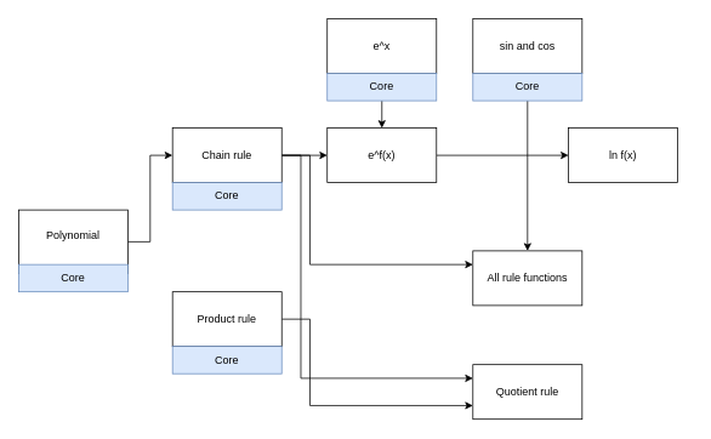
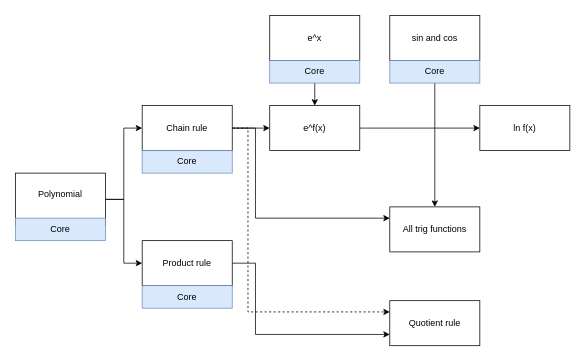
  <mxCell id="0" />
  <mxCell id="1" parent="0" />
  <mxCell id="2" style="edgeStyle=orthogonalEdgeStyle;rounded=0;orthogonalLoop=1;jettySize=auto;html=1;exitX=1;exitY=0.5;exitDx=0;exitDy=0;entryX=0;entryY=0.5;entryDx=0;entryDy=0;" edge="1" parent="1" source="4" target="20"><mxGeometry relative="1" as="geometry" /></mxCell>
+ <mxCell id="3" style="edgeStyle=orthogonalEdgeStyle;rounded=0;orthogonalLoop=1;jettySize=auto;html=1;exitX=1;exitY=0.5;exitDx=0;exitDy=0;entryX=0;entryY=0.5;entryDx=0;entryDy=0;" edge="1" parent="1" source="4" target="23"><mxGeometry relative="1" as="geometry" /></mxCell>
  <mxCell id="4" value="Polynomial&lt;br&gt;&lt;br&gt;" style="rounded=0;whiteSpace=wrap;html=1;gradientColor=none;" parent="1" vertex="1"><mxGeometry x="20" y="230" width="120" height="70" as="geometry" /></mxCell>
  <mxCell id="5" value="Core" style="rounded=0;whiteSpace=wrap;html=1;fillColor=#dae8fc;strokeColor=#6c8ebf;" parent="1" vertex="1"><mxGeometry x="20" y="290" width="120" height="30" as="geometry" /></mxCell>
  <mxCell id="6" value="sin and cos" style="rounded=0;whiteSpace=wrap;html=1;gradientColor=none;" parent="1" vertex="1"><mxGeometry x="519" y="20" width="120" height="60" as="geometry" /></mxCell>
  <mxCell id="7" style="edgeStyle=orthogonalEdgeStyle;rounded=0;orthogonalLoop=1;jettySize=auto;html=1;exitX=0.5;exitY=1;exitDx=0;exitDy=0;entryX=0.5;entryY=0;entryDx=0;entryDy=0;" edge="1" parent="1" source="8" target="13"><mxGeometry relative="1" as="geometry" /></mxCell>
  <mxCell id="8" value="Core" style="rounded=0;whiteSpace=wrap;html=1;fillColor=#dae8fc;strokeColor=#6c8ebf;" parent="1" vertex="1"><mxGeometry x="519" y="80" width="120" height="30" as="geometry" /></mxCell>
  <mxCell id="9" value="e^x" style="rounded=0;whiteSpace=wrap;html=1;gradientColor=none;" parent="1" vertex="1"><mxGeometry x="359" y="20" width="120" height="60" as="geometry" /></mxCell>
  <mxCell id="10" style="edgeStyle=orthogonalEdgeStyle;rounded=0;orthogonalLoop=1;jettySize=auto;html=1;exitX=0.5;exitY=1;exitDx=0;exitDy=0;entryX=0.5;entryY=0;entryDx=0;entryDy=0;" edge="1" parent="1" source="11" target="16"><mxGeometry relative="1" as="geometry" /></mxCell>
  <mxCell id="11" value="Core" style="rounded=0;whiteSpace=wrap;html=1;fillColor=#dae8fc;strokeColor=#6c8ebf;" parent="1" vertex="1"><mxGeometry x="359" y="80" width="120" height="30" as="geometry" /></mxCell>
- <mxCell id="12" value="ln f(x)" style="rounded=0;whiteSpace=wrap;html=1;gradientColor=none;" parent="1" vertex="1"><mxGeometry x="624" y="140" width="120" height="60" as="geometry" /></mxCell>
- <mxCell id="13" value="All rule functions" style="rounded=0;whiteSpace=wrap;html=1;gradientColor=none;" parent="1" vertex="1"><mxGeometry x="519" y="275" width="120" height="60" as="geometry" /></mxCell>
+ <mxCell id="12" value="ln f(x)" style="rounded=0;whiteSpace=wrap;html=1;gradientColor=none;" parent="1" vertex="1"><mxGeometry x="639" y="140" width="120" height="60" as="geometry" /></mxCell>
+ <mxCell id="13" value="All trig functions" style="rounded=0;whiteSpace=wrap;html=1;gradientColor=none;" parent="1" vertex="1"><mxGeometry x="519" y="275" width="120" height="60" as="geometry" /></mxCell>
  <mxCell id="14" value="Quotient rule" style="rounded=0;whiteSpace=wrap;html=1;gradientColor=none;" parent="1" vertex="1"><mxGeometry x="519" y="400" width="120" height="60" as="geometry" /></mxCell>
  <mxCell id="15" style="edgeStyle=orthogonalEdgeStyle;rounded=0;orthogonalLoop=1;jettySize=auto;html=1;exitX=1;exitY=0.5;exitDx=0;exitDy=0;entryX=0;entryY=0.5;entryDx=0;entryDy=0;" edge="1" parent="1" source="16" target="12"><mxGeometry relative="1" as="geometry" /></mxCell>
  <mxCell id="16" value="e^f(x)" style="rounded=0;whiteSpace=wrap;html=1;gradientColor=none;" vertex="1" parent="1"><mxGeometry x="359" y="140" width="120" height="60" as="geometry" /></mxCell>
  <mxCell id="17" style="edgeStyle=orthogonalEdgeStyle;rounded=0;orthogonalLoop=1;jettySize=auto;html=1;exitX=1;exitY=0.5;exitDx=0;exitDy=0;entryX=0;entryY=0.5;entryDx=0;entryDy=0;" edge="1" parent="1" source="20" target="16"><mxGeometry relative="1" as="geometry" /></mxCell>
  <mxCell id="18" style="edgeStyle=orthogonalEdgeStyle;rounded=0;orthogonalLoop=1;jettySize=auto;html=1;exitX=1;exitY=0.5;exitDx=0;exitDy=0;entryX=0;entryY=0.25;entryDx=0;entryDy=0;" edge="1" parent="1" source="20" target="13"><mxGeometry relative="1" as="geometry"><Array as="points"><mxPoint x="340" y="170" /><mxPoint x="340" y="290" /></Array></mxGeometry></mxCell>
- <mxCell id="19" style="edgeStyle=orthogonalEdgeStyle;rounded=0;orthogonalLoop=1;jettySize=auto;html=1;exitX=1;exitY=0.5;exitDx=0;exitDy=0;entryX=0;entryY=0.25;entryDx=0;entryDy=0;" edge="1" parent="1" source="20" target="14"><mxGeometry relative="1" as="geometry"><Array as="points"><mxPoint x="330" y="170" /><mxPoint x="330" y="415" /></Array></mxGeometry></mxCell>
+ <mxCell id="19" style="edgeStyle=orthogonalEdgeStyle;rounded=0;orthogonalLoop=1;jettySize=auto;html=1;exitX=1;exitY=0.5;exitDx=0;exitDy=0;entryX=0;entryY=0.25;entryDx=0;entryDy=0;dashed=1;" edge="1" parent="1" source="20" target="14"><mxGeometry relative="1" as="geometry"><Array as="points"><mxPoint x="330" y="170" /><mxPoint x="330" y="415" /></Array></mxGeometry></mxCell>
  <mxCell id="20" value="Chain rule" style="rounded=0;whiteSpace=wrap;html=1;gradientColor=none;" vertex="1" parent="1"><mxGeometry x="189" y="140" width="120" height="60" as="geometry" /></mxCell>
  <mxCell id="21" value="Core" style="rounded=0;whiteSpace=wrap;html=1;fillColor=#dae8fc;strokeColor=#6c8ebf;" vertex="1" parent="1"><mxGeometry x="189" y="200" width="120" height="30" as="geometry" /></mxCell>
  <mxCell id="22" style="edgeStyle=orthogonalEdgeStyle;rounded=0;orthogonalLoop=1;jettySize=auto;html=1;exitX=1;exitY=0.5;exitDx=0;exitDy=0;entryX=0;entryY=0.75;entryDx=0;entryDy=0;" edge="1" parent="1" source="23" target="14"><mxGeometry relative="1" as="geometry"><Array as="points"><mxPoint x="340" y="350" /><mxPoint x="340" y="445" /></Array></mxGeometry></mxCell>
  <mxCell id="23" value="Product rule" style="rounded=0;whiteSpace=wrap;html=1;gradientColor=none;" vertex="1" parent="1"><mxGeometry x="189" y="320" width="120" height="60" as="geometry" /></mxCell>
  <mxCell id="24" value="Core" style="rounded=0;whiteSpace=wrap;html=1;fillColor=#dae8fc;strokeColor=#6c8ebf;" vertex="1" parent="1"><mxGeometry x="189" y="380" width="120" height="30" as="geometry" /></mxCell>
